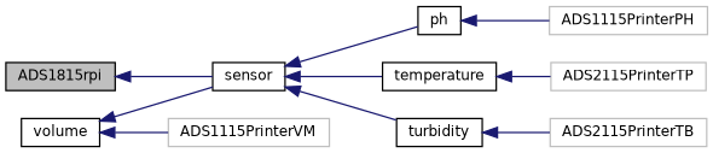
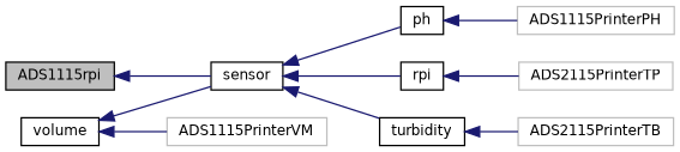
  digraph {
    rankdir=LR
    node [color=black fillcolor=white fontname=Helvetica fontsize=10 shape=record style=filled]
    edge [color=midnightblue dir=back fontname=Helvetica fontsize=10 labelfontname=Helvetica labelfontsize=10 style=solid]
-   n1 [fillcolor=grey75 fontcolor=black height=0.2 label=ADS1815rpi width=0.4]
+   n1 [fillcolor=grey75 fontcolor=black height=0.2 label=ADS1115rpi width=0.4]
    n2 [height=0.2 label=sensor width=0.4]
    n3 [height=0.2 label=ph width=0.4]
-   n4 [height=0.2 label=temperature width=0.4]
+   n4 [height=0.2 label=rpi width=0.4]
    n5 [height=0.2 label=turbidity width=0.4]
    n6 [color=grey75 height=0.2 label=ADS1115PrinterPH width=0.4]
    n7 [color=grey75 height=0.2 label=ADS2115PrinterTP width=0.4]
    n8 [color=grey75 height=0.2 label=ADS2115PrinterTB width=0.4]
    n9 [height=0.2 label=volume width=0.4]
    n10 [color=grey75 height=0.2 label=ADS1115PrinterVM width=0.4]
    n1 -> n2
    n2 -> n3
    n2 -> n4
    n2 -> n5
    n3 -> n6
    n4 -> n7
    n5 -> n8
    n9 -> n2
    n9 -> n10
  }
